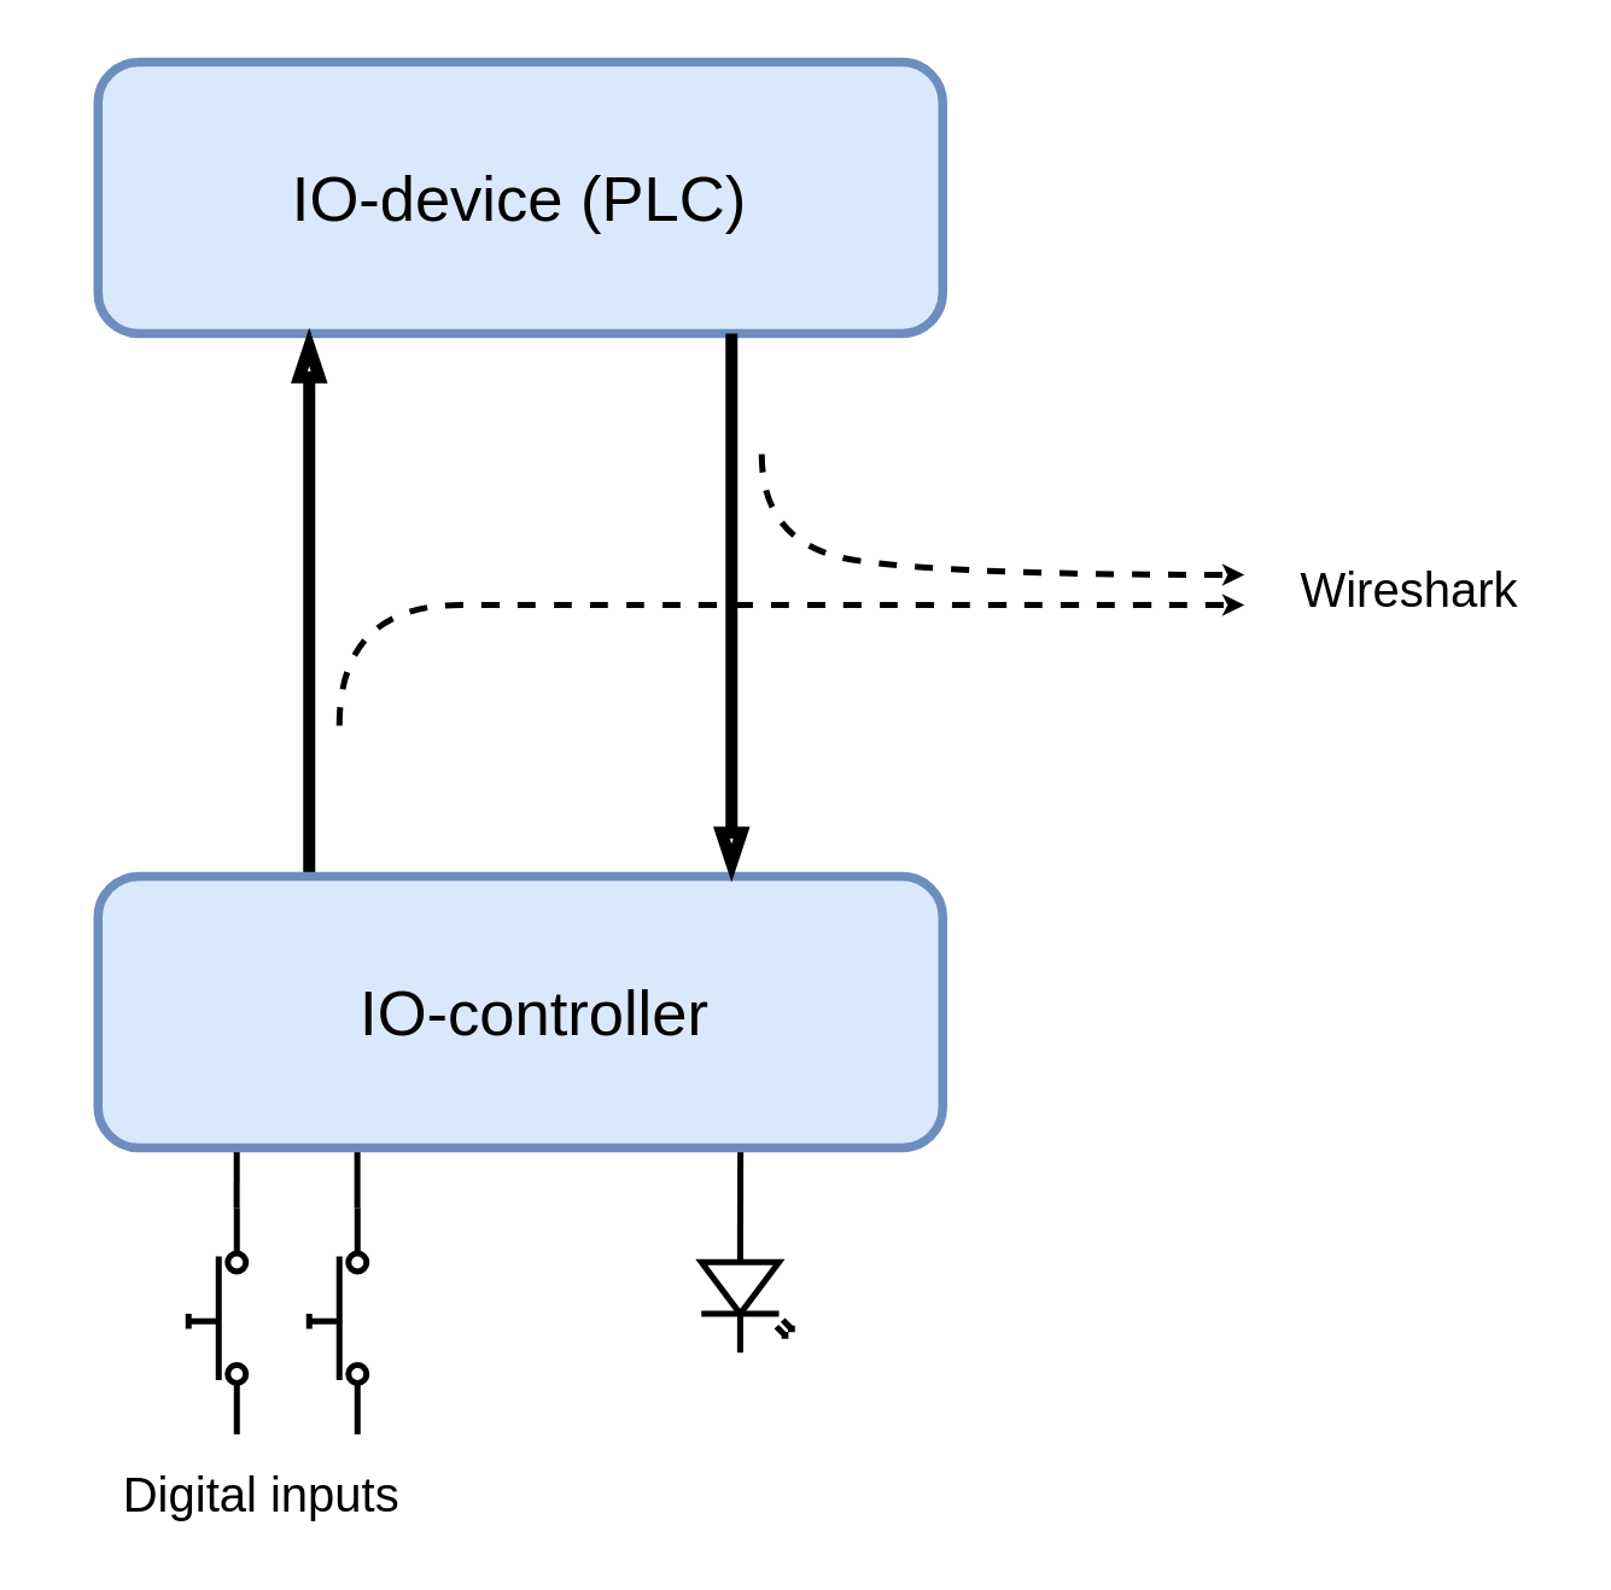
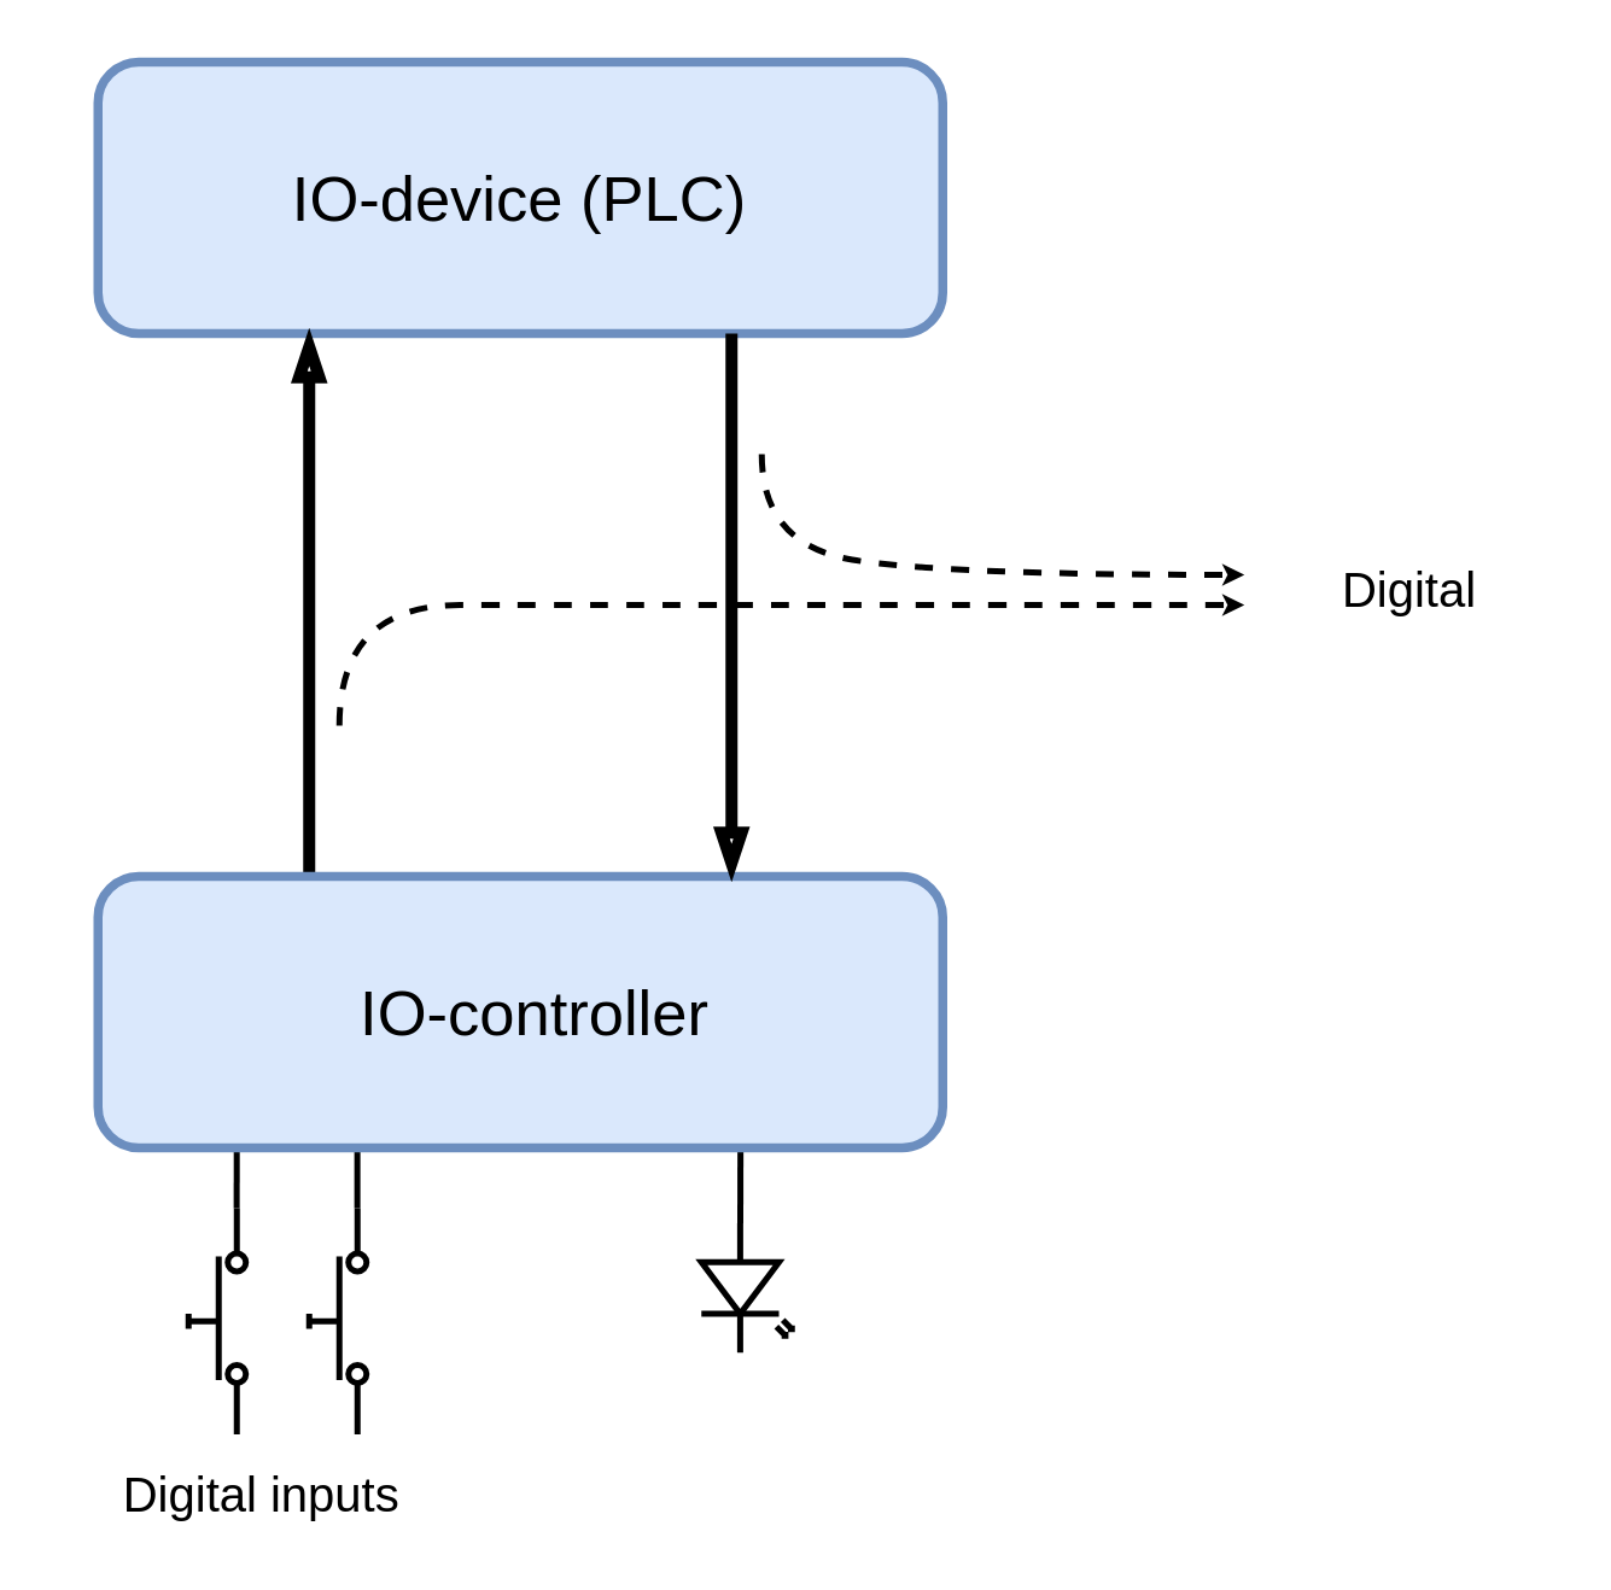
  <mxCell id="0" />
  <mxCell id="1" parent="0" />
  <mxCell id="2" value="" style="group" vertex="1" connectable="0" parent="1"><mxGeometry x="62.005" y="330" width="19" height="145.015" as="geometry" /></mxCell>
  <mxCell id="3" value="" style="pointerEvents=1;verticalLabelPosition=bottom;shadow=0;dashed=0;align=center;html=1;verticalAlign=top;shape=mxgraph.electrical.electro-mechanical.push_switch_no;direction=north;strokeWidth=2;perimeterSpacing=0;" vertex="1" parent="2"><mxGeometry y="70.005" width="19" height="75.01" as="geometry" /></mxCell>
  <mxCell id="4" value="" style="endArrow=none;html=1;strokeWidth=2;fontFamily=Helvetica;fontSize=21;entryX=1;entryY=0.84;entryDx=0;entryDy=0;entryPerimeter=0;" edge="1" parent="2" target="3"><mxGeometry width="50" height="50" relative="1" as="geometry"><mxPoint x="15.995" as="sourcePoint" /><mxPoint x="-30.005" y="80" as="targetPoint" /></mxGeometry></mxCell>
  <mxCell id="5" value="" style="group" vertex="1" connectable="0" parent="1"><mxGeometry x="101.995" y="330" width="19" height="145.015" as="geometry" /></mxCell>
  <mxCell id="6" value="" style="pointerEvents=1;verticalLabelPosition=bottom;shadow=0;dashed=0;align=center;html=1;verticalAlign=top;shape=mxgraph.electrical.electro-mechanical.push_switch_no;direction=north;strokeWidth=2;perimeterSpacing=0;" vertex="1" parent="5"><mxGeometry y="70.005" width="19" height="75.01" as="geometry" /></mxCell>
  <mxCell id="7" value="" style="endArrow=none;html=1;strokeWidth=2;fontFamily=Helvetica;fontSize=21;entryX=1;entryY=0.84;entryDx=0;entryDy=0;entryPerimeter=0;" edge="1" parent="5" target="6"><mxGeometry width="50" height="50" relative="1" as="geometry"><mxPoint x="15.995" as="sourcePoint" /><mxPoint x="-30.005" y="80" as="targetPoint" /></mxGeometry></mxCell>
  <mxCell id="8" value="" style="group" vertex="1" connectable="0" parent="1"><mxGeometry x="232" y="355" width="30" height="92.86" as="geometry" /></mxCell>
  <mxCell id="9" value="" style="verticalLabelPosition=bottom;shadow=0;dashed=0;align=center;html=1;verticalAlign=top;shape=mxgraph.electrical.opto_electronics.led_2;pointerEvents=1;direction=south;strokeWidth=2;" vertex="1" parent="8"><mxGeometry y="50" width="30" height="42.86" as="geometry" /></mxCell>
  <mxCell id="10" value="" style="endArrow=none;html=1;strokeWidth=2;fontFamily=Helvetica;fontSize=21;entryX=0;entryY=0.57;entryDx=0;entryDy=0;entryPerimeter=0;" edge="1" parent="8" target="9"><mxGeometry width="50" height="50" relative="1" as="geometry"><mxPoint x="13" as="sourcePoint" /><mxPoint x="-190" y="30" as="targetPoint" /></mxGeometry></mxCell>
  <mxCell id="11" value="" style="rounded=1;whiteSpace=wrap;html=1;fillColor=#dae8fc;strokeColor=#6c8ebf;strokeWidth=3;" vertex="1" parent="1"><mxGeometry x="32" y="20" width="280" height="90" as="geometry" /></mxCell>
  <mxCell id="12" style="edgeStyle=none;rounded=0;orthogonalLoop=1;jettySize=auto;html=1;exitX=0.25;exitY=0;exitDx=0;exitDy=0;entryX=0.25;entryY=1;entryDx=0;entryDy=0;strokeWidth=4;endArrow=blockThin;endFill=0;" edge="1" parent="1" source="13" target="11"><mxGeometry relative="1" as="geometry" /></mxCell>
  <mxCell id="13" value="" style="rounded=1;whiteSpace=wrap;html=1;fillColor=#dae8fc;strokeColor=#6c8ebf;strokeWidth=3;" vertex="1" parent="1"><mxGeometry x="32" y="290" width="280" height="90" as="geometry" /></mxCell>
  <mxCell id="14" style="edgeStyle=none;rounded=0;orthogonalLoop=1;jettySize=auto;html=1;exitX=0.75;exitY=1;exitDx=0;exitDy=0;entryX=0.75;entryY=0;entryDx=0;entryDy=0;strokeWidth=4;endArrow=blockThin;endFill=0;" edge="1" parent="1" source="11" target="13"><mxGeometry relative="1" as="geometry"><mxPoint x="92" y="300" as="sourcePoint" /><mxPoint x="92" y="120" as="targetPoint" /></mxGeometry></mxCell>
  <mxCell id="15" value="" style="curved=1;endArrow=classic;html=1;strokeWidth=2;startSize=2;endSize=1;dashed=1;" edge="1" parent="1"><mxGeometry width="50" height="50" relative="1" as="geometry"><mxPoint x="252" y="150" as="sourcePoint" /><mxPoint x="412" y="190" as="targetPoint" /><Array as="points"><mxPoint x="252" y="180" /><mxPoint x="312" y="190" /></Array></mxGeometry></mxCell>
  <mxCell id="16" value="" style="curved=1;endArrow=classic;html=1;strokeWidth=2;startSize=2;endSize=1;dashed=1;" edge="1" parent="1"><mxGeometry width="50" height="50" relative="1" as="geometry"><mxPoint x="112" y="240" as="sourcePoint" /><mxPoint x="412" y="200" as="targetPoint" /><Array as="points"><mxPoint x="112" y="200" /><mxPoint x="192" y="200" /></Array></mxGeometry></mxCell>
- <mxCell id="17" value="&lt;font face=&quot;Helvetica&quot;&gt;Wireshark&lt;/font&gt;" style="text;html=1;strokeColor=none;fillColor=none;align=center;verticalAlign=middle;whiteSpace=wrap;rounded=0;flipH=0;flipV=1;fontSize=16;fontFamily=Helvetica;fontStyle=0" vertex="1" parent="1"><mxGeometry x="422" y="180" width="90" height="30" as="geometry" /></mxCell>
+ <mxCell id="17" value="&lt;font face=&quot;Helvetica&quot;&gt;Digital&lt;/font&gt;" style="text;html=1;strokeColor=none;fillColor=none;align=center;verticalAlign=middle;whiteSpace=wrap;rounded=0;flipH=0;flipV=1;fontSize=16;fontFamily=Helvetica;fontStyle=0" vertex="1" parent="1"><mxGeometry x="422" y="180" width="90" height="30" as="geometry" /></mxCell>
  <mxCell id="18" value="IO-device (PLC)" style="text;html=1;strokeColor=none;fillColor=none;align=center;verticalAlign=middle;whiteSpace=wrap;rounded=0;fontFamily=Helvetica;fontSize=21;" vertex="1" parent="1"><mxGeometry x="82" y="45" width="180" height="40" as="geometry" /></mxCell>
  <mxCell id="19" value="IO-controller" style="text;html=1;strokeColor=none;fillColor=none;align=center;verticalAlign=middle;whiteSpace=wrap;rounded=0;fontFamily=Helvetica;fontSize=21;" vertex="1" parent="1"><mxGeometry x="87" y="315" width="180" height="40" as="geometry" /></mxCell>
  <mxCell id="20" value="Digital inputs" style="text;html=1;strokeColor=none;fillColor=none;align=center;verticalAlign=middle;whiteSpace=wrap;rounded=0;flipH=0;flipV=1;fontSize=16;fontFamily=Helvetica;fontStyle=0" vertex="1" parent="1"><mxGeometry x="20.99" y="485" width="131.01" height="20" as="geometry" /></mxCell>
